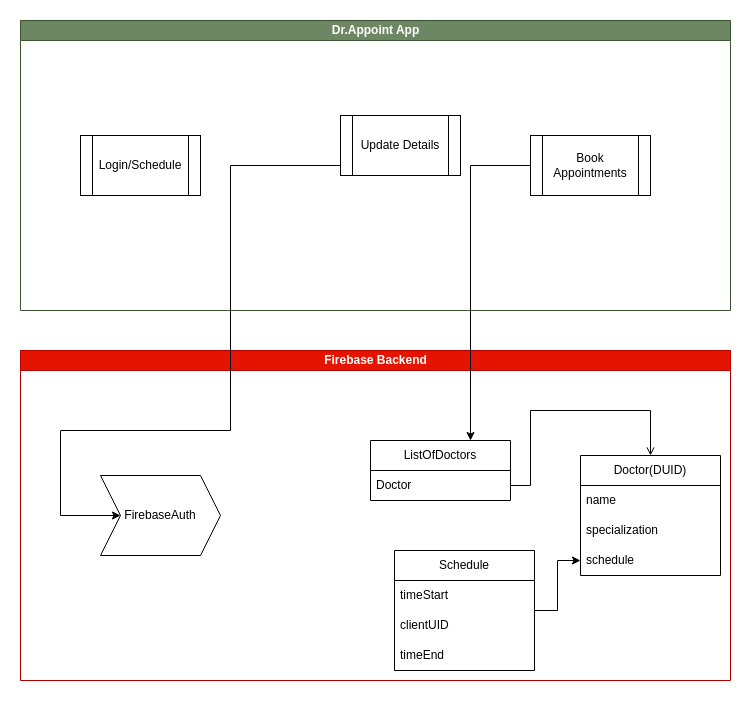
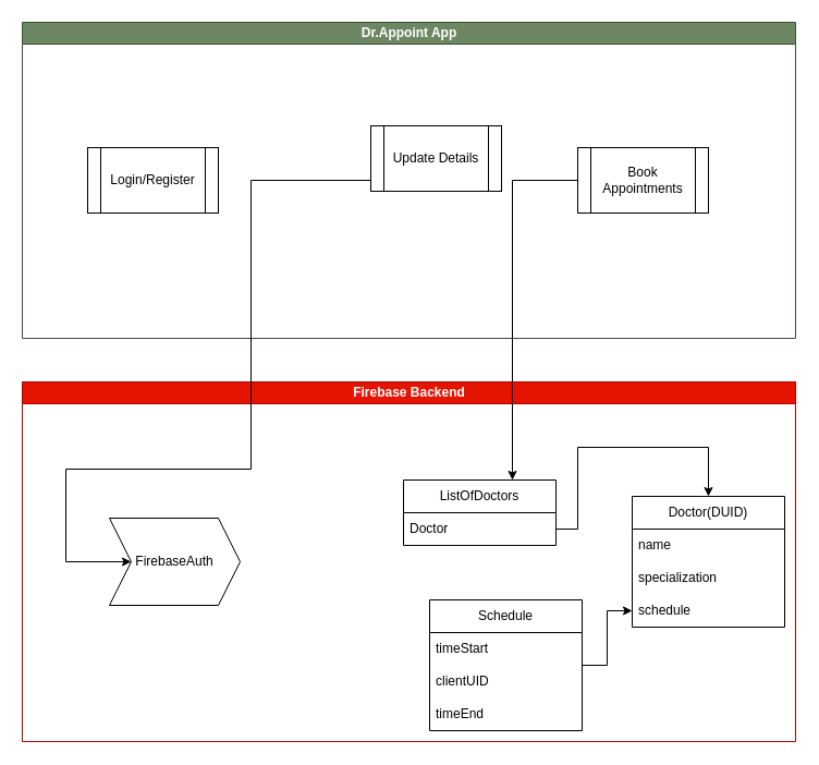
  <mxCell id="0" />
  <mxCell id="1" parent="0" />
  <mxCell id="2" value="Dr.Appoint App" style="swimlane;html=1;startSize=20;horizontal=1;containerType=tree;glass=0;fillColor=#6d8764;fontColor=#ffffff;strokeColor=#3A5431;" parent="1" vertex="1"><mxGeometry x="20" y="20" width="710" height="290" as="geometry" /></mxCell>
- <mxCell id="3" value="Login/Schedule" style="shape=process;whiteSpace=wrap;html=1;backgroundOutline=1;" vertex="1" parent="2"><mxGeometry x="60" y="115" width="120" height="60" as="geometry" /></mxCell>
+ <mxCell id="3" value="Login/Register" style="shape=process;whiteSpace=wrap;html=1;backgroundOutline=1;" vertex="1" parent="2"><mxGeometry x="60" y="115" width="120" height="60" as="geometry" /></mxCell>
  <mxCell id="4" value="Update Details" style="shape=process;whiteSpace=wrap;html=1;backgroundOutline=1;" vertex="1" parent="2"><mxGeometry x="320" y="95" width="120" height="60" as="geometry" /></mxCell>
  <mxCell id="5" value="Book Appointments" style="shape=process;whiteSpace=wrap;html=1;backgroundOutline=1;" vertex="1" parent="2"><mxGeometry x="510" y="115" width="120" height="60" as="geometry" /></mxCell>
  <mxCell id="6" value="Firebase Backend" style="swimlane;html=1;startSize=20;horizontal=1;containerType=tree;glass=0;fillColor=#e51400;strokeColor=#B20000;fillStyle=solid;fontColor=#ffffff;" vertex="1" parent="1"><mxGeometry x="20" y="350" width="710" height="330" as="geometry" /></mxCell>
  <mxCell id="7" value="Doctor(DUID)" style="swimlane;fontStyle=0;childLayout=stackLayout;horizontal=1;startSize=30;horizontalStack=0;resizeParent=1;resizeParentMax=0;resizeLast=0;collapsible=1;marginBottom=0;whiteSpace=wrap;html=1;" vertex="1" parent="6"><mxGeometry x="560" y="105" width="140" height="120" as="geometry" /></mxCell>
  <mxCell id="8" value="name" style="text;strokeColor=none;fillColor=none;align=left;verticalAlign=middle;spacingLeft=4;spacingRight=4;overflow=hidden;points=[[0,0.5],[1,0.5]];portConstraint=eastwest;rotatable=0;whiteSpace=wrap;html=1;" vertex="1" parent="7"><mxGeometry y="30" width="140" height="30" as="geometry" /></mxCell>
  <mxCell id="9" value="specialization" style="text;strokeColor=none;fillColor=none;align=left;verticalAlign=middle;spacingLeft=4;spacingRight=4;overflow=hidden;points=[[0,0.5],[1,0.5]];portConstraint=eastwest;rotatable=0;whiteSpace=wrap;html=1;" vertex="1" parent="7"><mxGeometry y="60" width="140" height="30" as="geometry" /></mxCell>
  <mxCell id="10" value="schedule" style="text;strokeColor=none;fillColor=none;align=left;verticalAlign=middle;spacingLeft=4;spacingRight=4;overflow=hidden;points=[[0,0.5],[1,0.5]];portConstraint=eastwest;rotatable=0;whiteSpace=wrap;html=1;" vertex="1" parent="7"><mxGeometry y="90" width="140" height="30" as="geometry" /></mxCell>
  <mxCell id="11" style="edgeStyle=orthogonalEdgeStyle;rounded=0;orthogonalLoop=1;jettySize=auto;html=1;" edge="1" parent="6" source="12" target="10"><mxGeometry relative="1" as="geometry" /></mxCell>
  <mxCell id="12" value="Schedule" style="swimlane;fontStyle=0;childLayout=stackLayout;horizontal=1;startSize=30;horizontalStack=0;resizeParent=1;resizeParentMax=0;resizeLast=0;collapsible=1;marginBottom=0;whiteSpace=wrap;html=1;" vertex="1" parent="6"><mxGeometry x="374" y="200" width="140" height="120" as="geometry" /></mxCell>
  <mxCell id="13" value="timeStart" style="text;strokeColor=none;fillColor=none;align=left;verticalAlign=middle;spacingLeft=4;spacingRight=4;overflow=hidden;points=[[0,0.5],[1,0.5]];portConstraint=eastwest;rotatable=0;whiteSpace=wrap;html=1;" vertex="1" parent="12"><mxGeometry y="30" width="140" height="30" as="geometry" /></mxCell>
  <mxCell id="14" value="clientUID" style="text;strokeColor=none;fillColor=none;align=left;verticalAlign=middle;spacingLeft=4;spacingRight=4;overflow=hidden;points=[[0,0.5],[1,0.5]];portConstraint=eastwest;rotatable=0;whiteSpace=wrap;html=1;" vertex="1" parent="12"><mxGeometry y="60" width="140" height="30" as="geometry" /></mxCell>
  <mxCell id="15" value="timeEnd" style="text;strokeColor=none;fillColor=none;align=left;verticalAlign=middle;spacingLeft=4;spacingRight=4;overflow=hidden;points=[[0,0.5],[1,0.5]];portConstraint=eastwest;rotatable=0;whiteSpace=wrap;html=1;" vertex="1" parent="12"><mxGeometry y="90" width="140" height="30" as="geometry" /></mxCell>
  <mxCell id="16" value="FirebaseAuth" style="shape=step;perimeter=stepPerimeter;whiteSpace=wrap;html=1;fixedSize=1;" vertex="1" parent="6"><mxGeometry x="80" y="125" width="120" height="80" as="geometry" /></mxCell>
  <mxCell id="17" value="ListOfDoctors" style="swimlane;fontStyle=0;childLayout=stackLayout;horizontal=1;startSize=30;horizontalStack=0;resizeParent=1;resizeParentMax=0;resizeLast=0;collapsible=1;marginBottom=0;whiteSpace=wrap;html=1;" vertex="1" parent="6"><mxGeometry x="350" y="90" width="140" height="60" as="geometry" /></mxCell>
  <mxCell id="18" value="Doctor" style="text;strokeColor=none;fillColor=none;align=left;verticalAlign=middle;spacingLeft=4;spacingRight=4;overflow=hidden;points=[[0,0.5],[1,0.5]];portConstraint=eastwest;rotatable=0;whiteSpace=wrap;html=1;" vertex="1" parent="17"><mxGeometry y="30" width="140" height="30" as="geometry" /></mxCell>
- <mxCell id="19" style="edgeStyle=orthogonalEdgeStyle;rounded=0;orthogonalLoop=1;jettySize=auto;html=1;endArrow=open;" edge="1" parent="6" source="18" target="7"><mxGeometry relative="1" as="geometry"><Array as="points"><mxPoint x="510" y="135" /><mxPoint x="510" y="60" /><mxPoint x="630" y="60" /></Array></mxGeometry></mxCell>
+ <mxCell id="19" style="edgeStyle=orthogonalEdgeStyle;rounded=0;orthogonalLoop=1;jettySize=auto;html=1;" edge="1" parent="6" source="18" target="7"><mxGeometry relative="1" as="geometry"><Array as="points"><mxPoint x="510" y="135" /><mxPoint x="510" y="60" /><mxPoint x="630" y="60" /></Array></mxGeometry></mxCell>
  <mxCell id="20" style="edgeStyle=orthogonalEdgeStyle;rounded=0;orthogonalLoop=1;jettySize=auto;html=1;entryX=0;entryY=0.5;entryDx=0;entryDy=0;" edge="1" parent="1" source="4" target="16"><mxGeometry relative="1" as="geometry"><Array as="points"><mxPoint x="230" y="165" /><mxPoint x="230" y="430" /><mxPoint x="60" y="430" /><mxPoint x="60" y="515" /></Array></mxGeometry></mxCell>
  <mxCell id="21" style="edgeStyle=orthogonalEdgeStyle;rounded=0;orthogonalLoop=1;jettySize=auto;html=1;" edge="1" parent="1" source="5" target="17"><mxGeometry relative="1" as="geometry"><Array as="points"><mxPoint x="470" y="165" /></Array></mxGeometry></mxCell>
